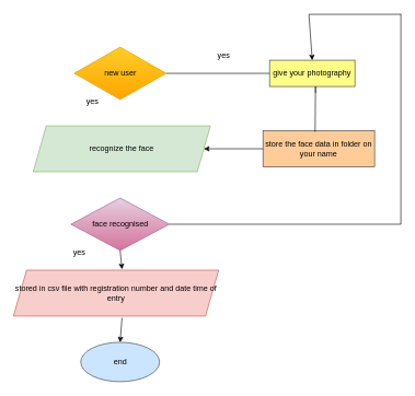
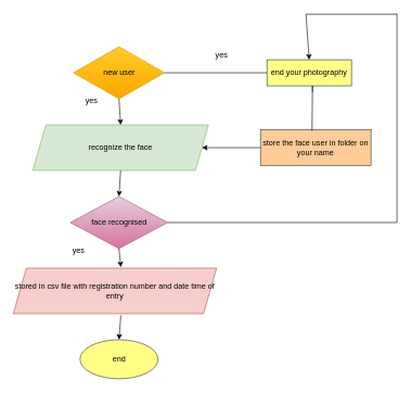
  <mxCell id="0" />
  <mxCell id="1" parent="0" />
  <mxCell id="2" value="new user" style="rhombus;whiteSpace=wrap;html=1;fillColor=#ffcd28;gradientColor=#ffa500;strokeColor=#d79b00;" vertex="1" parent="1"><mxGeometry x="112.5" y="71" width="140" height="80" as="geometry" /></mxCell>
  <mxCell id="3" value="face recognised" style="rhombus;whiteSpace=wrap;html=1;fillColor=#e6d0de;gradientColor=#d5739d;strokeColor=#996185;" vertex="1" parent="1"><mxGeometry x="107.5" y="301" width="150" height="80" as="geometry" /></mxCell>
  <mxCell id="4" value="stored in csv file with registration number and date time of entry" style="shape=parallelogram;perimeter=parallelogramPerimeter;whiteSpace=wrap;html=1;fixedSize=1;fillColor=#f8cecc;strokeColor=#b85450;" vertex="1" parent="1"><mxGeometry x="20" y="411" width="312.5" height="70" as="geometry" /></mxCell>
- <mxCell id="5" value="end" style="ellipse;whiteSpace=wrap;html=1;fillColor=#cce5ff;strokeColor=#36393d;" vertex="1" parent="1"><mxGeometry x="122.5" y="521" width="120" height="60" as="geometry" /></mxCell>
+ <mxCell id="5" value="end" style="ellipse;whiteSpace=wrap;html=1;fillColor=#ffff88;strokeColor=#36393d;" vertex="1" parent="1"><mxGeometry x="122.5" y="521" width="120" height="60" as="geometry" /></mxCell>
  <mxCell id="6" value="recognize the face" style="shape=parallelogram;perimeter=parallelogramPerimeter;whiteSpace=wrap;html=1;fixedSize=1;fillColor=#d5e8d4;strokeColor=#82b366;" vertex="1" parent="1"><mxGeometry x="50" y="191" width="270" height="70" as="geometry" /></mxCell>
- <mxCell id="7" value="give your photography" style="rounded=0;whiteSpace=wrap;html=1;fillColor=#ffff88;strokeColor=#36393d;" vertex="1" parent="1"><mxGeometry x="410" y="91" width="130" height="40" as="geometry" /></mxCell>
- <mxCell id="8" value="store the face data in folder on your name" style="rounded=0;whiteSpace=wrap;html=1;fillColor=#ffcc99;strokeColor=#36393d;" vertex="1" parent="1"><mxGeometry x="400" y="198.5" width="170" height="55" as="geometry" /></mxCell>
+ <mxCell id="7" value="end your photography" style="rounded=0;whiteSpace=wrap;html=1;fillColor=#ffff88;strokeColor=#36393d;" vertex="1" parent="1"><mxGeometry x="410" y="91" width="130" height="40" as="geometry" /></mxCell>
+ <mxCell id="8" value="store the face user in folder on your name" style="rounded=0;whiteSpace=wrap;html=1;fillColor=#ffcc99;strokeColor=#36393d;" vertex="1" parent="1"><mxGeometry x="400" y="198.5" width="170" height="55" as="geometry" /></mxCell>
+ <mxCell id="9" value="" style="edgeStyle=none;orthogonalLoop=1;jettySize=auto;html=1;rounded=0;entryX=0.5;entryY=0;entryDx=0;entryDy=0;exitX=0.5;exitY=1;exitDx=0;exitDy=0;" edge="1" parent="1" source="2" target="6"><mxGeometry width="100" relative="1" as="geometry"><mxPoint x="130" y="171" as="sourcePoint" /><mxPoint x="230" y="171" as="targetPoint" /><Array as="points" /></mxGeometry></mxCell>
+ <mxCell id="10" value="" style="edgeStyle=none;orthogonalLoop=1;jettySize=auto;html=1;rounded=0;entryX=0.5;entryY=0;entryDx=0;entryDy=0;exitX=0.5;exitY=1;exitDx=0;exitDy=0;" edge="1" parent="1" source="6" target="3"><mxGeometry width="100" relative="1" as="geometry"><mxPoint x="210" y="291" as="sourcePoint" /><mxPoint x="240" y="281" as="targetPoint" /><Array as="points" /></mxGeometry></mxCell>
  <mxCell id="11" value="" style="edgeStyle=none;orthogonalLoop=1;jettySize=auto;html=1;rounded=0;exitX=0.5;exitY=1;exitDx=0;exitDy=0;entryX=0.529;entryY=-0.019;entryDx=0;entryDy=0;entryPerimeter=0;" edge="1" parent="1" source="3" target="4"><mxGeometry width="100" relative="1" as="geometry"><mxPoint x="140" y="401" as="sourcePoint" /><mxPoint x="240" y="401" as="targetPoint" /><Array as="points" /></mxGeometry></mxCell>
  <mxCell id="12" value="" style="edgeStyle=none;orthogonalLoop=1;jettySize=auto;html=1;rounded=0;entryX=0.5;entryY=0;entryDx=0;entryDy=0;exitX=0.529;exitY=1.038;exitDx=0;exitDy=0;exitPerimeter=0;" edge="1" parent="1" source="4" target="5"><mxGeometry width="100" relative="1" as="geometry"><mxPoint x="130" y="491" as="sourcePoint" /><mxPoint x="230" y="491" as="targetPoint" /><Array as="points" /></mxGeometry></mxCell>
  <mxCell id="13" value="" style="endArrow=none;html=1;rounded=0;entryX=0;entryY=0.5;entryDx=0;entryDy=0;exitX=1;exitY=0.5;exitDx=0;exitDy=0;" edge="1" parent="1" source="2" target="7"><mxGeometry width="50" height="50" relative="1" as="geometry"><mxPoint x="310" y="241" as="sourcePoint" /><mxPoint x="360" y="191" as="targetPoint" /></mxGeometry></mxCell>
  <mxCell id="14" value="" style="endArrow=classic;html=1;rounded=0;entryX=1;entryY=0.5;entryDx=0;entryDy=0;" edge="1" parent="1" source="8" target="6"><mxGeometry width="50" height="50" relative="1" as="geometry"><mxPoint x="310" y="241" as="sourcePoint" /><mxPoint x="360" y="191" as="targetPoint" /></mxGeometry></mxCell>
  <mxCell id="15" value="" style="endArrow=none;html=1;rounded=0;entryX=1;entryY=0.5;entryDx=0;entryDy=0;" edge="1" parent="1" target="3"><mxGeometry width="50" height="50" relative="1" as="geometry"><mxPoint x="610" y="341" as="sourcePoint" /><mxPoint x="360" y="221" as="targetPoint" /></mxGeometry></mxCell>
  <mxCell id="16" value="" style="endArrow=none;html=1;rounded=0;" edge="1" parent="1"><mxGeometry width="50" height="50" relative="1" as="geometry"><mxPoint x="610" y="20.333" as="sourcePoint" /><mxPoint x="610" y="341" as="targetPoint" /></mxGeometry></mxCell>
  <mxCell id="17" value="" style="endArrow=none;html=1;rounded=0;" edge="1" parent="1"><mxGeometry width="50" height="50" relative="1" as="geometry"><mxPoint x="470" y="21" as="sourcePoint" /><mxPoint x="610" y="21" as="targetPoint" /></mxGeometry></mxCell>
  <mxCell id="18" value="" style="edgeStyle=none;orthogonalLoop=1;jettySize=auto;html=1;rounded=0;entryX=0.5;entryY=0;entryDx=0;entryDy=0;" edge="1" parent="1" target="7"><mxGeometry width="100" relative="1" as="geometry"><mxPoint x="470" y="21" as="sourcePoint" /><mxPoint x="530" y="51" as="targetPoint" /><Array as="points" /></mxGeometry></mxCell>
  <mxCell id="19" value="" style="endArrow=none;html=1;rounded=0;entryX=0.467;entryY=0.033;entryDx=0;entryDy=0;entryPerimeter=0;" edge="1" parent="1" target="8"><mxGeometry width="50" height="50" relative="1" as="geometry"><mxPoint x="480" y="141" as="sourcePoint" /><mxPoint x="485" y="201" as="targetPoint" /><Array as="points"><mxPoint x="480" y="131" /></Array></mxGeometry></mxCell>
  <mxCell id="20" value="yes" style="text;html=1;align=center;verticalAlign=middle;resizable=0;points=[];autosize=1;strokeColor=none;fillColor=none;" vertex="1" parent="1"><mxGeometry x="320" y="69" width="40" height="30" as="geometry" /></mxCell>
  <mxCell id="21" value="yes" style="text;html=1;align=center;verticalAlign=middle;resizable=0;points=[];autosize=1;strokeColor=none;fillColor=none;" vertex="1" parent="1"><mxGeometry x="120" y="139" width="40" height="30" as="geometry" /></mxCell>
  <mxCell id="22" value="yes" style="text;html=1;align=center;verticalAlign=middle;resizable=0;points=[];autosize=1;strokeColor=none;fillColor=none;" vertex="1" parent="1"><mxGeometry x="100" y="369" width="40" height="30" as="geometry" /></mxCell>
